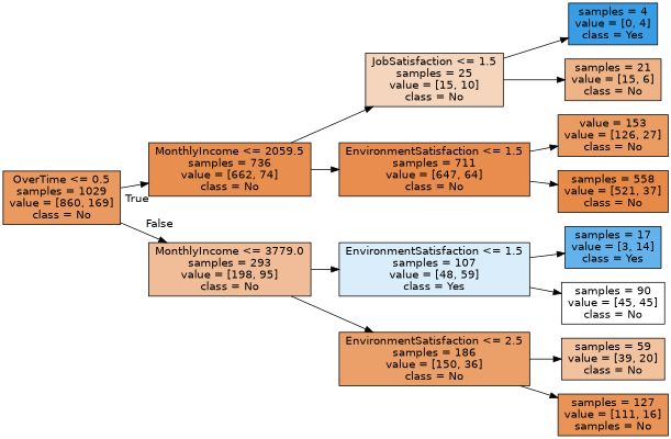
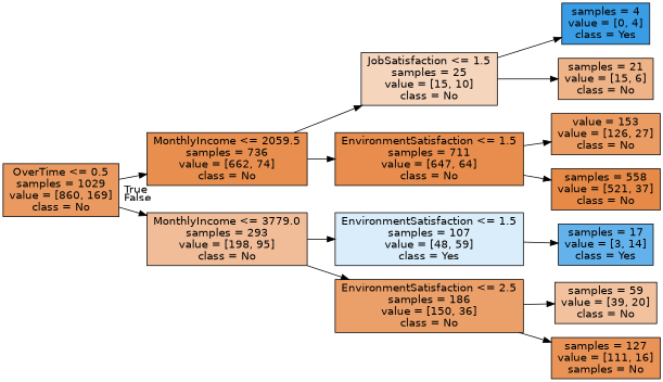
  digraph {
    rankdir=LR
    node [color=black fontname=helvetica shape=box style=filled]
    edge [fontname=helvetica]
    n1 [fillcolor="#ea9a60" label="OverTime <= 0.5\nsamples = 1029\nvalue = [860, 169]\nclass = No"]
    n2 [fillcolor="#e88f4f" label="MonthlyIncome <= 2059.5\nsamples = 736\nvalue = [662, 74]\nclass = No"]
    n3 [fillcolor="#f1bd98" label="MonthlyIncome <= 3779.0\nsamples = 293\nvalue = [198, 95]\nclass = No"]
    n4 [fillcolor="#f6d5bd" label="JobSatisfaction <= 1.5\nsamples = 25\nvalue = [15, 10]\nclass = No"]
    n5 [fillcolor="#e88d4d" label="EnvironmentSatisfaction <= 1.5\nsamples = 711\nvalue = [647, 64]\nclass = No"]
    n6 [fillcolor="#daedfa" label="EnvironmentSatisfaction <= 1.5\nsamples = 107\nvalue = [48, 59]\nclass = Yes"]
    n7 [fillcolor="#eb9f69" label="EnvironmentSatisfaction <= 2.5\nsamples = 186\nvalue = [150, 36]\nclass = No"]
    n8 [fillcolor="#399de5" label="samples = 4\nvalue = [0, 4]\nclass = Yes"]
    n9 [fillcolor="#efb388" label="samples = 21\nvalue = [15, 6]\nclass = No"]
    n10 [fillcolor="#eb9c63" label="value = 153\nvalue = [126, 27]\nclass = No"]
    n11 [fillcolor="#e78a47" label="samples = 558\nvalue = [521, 37]\nclass = No"]
    n12 [fillcolor="#63b2eb" label="samples = 17\nvalue = [3, 14]\nclass = Yes"]
-   n13 [fillcolor="#ffffff" label="samples = 90\nvalue = [45, 45]\nclass = No"]
    n14 [fillcolor="#f2c29f" label="samples = 59\nvalue = [39, 20]\nclass = No"]
    n15 [fillcolor="#e99356" label="samples = 127\nvalue = [111, 16]\nsamples = No"]
    n1 -> n2 [headlabel=True labelangle=45 labeldistance=2.5]
    n1 -> n3 [headlabel=False labelangle=-45 labeldistance=2.5]
    n2 -> n4
    n2 -> n5
    n3 -> n6
    n3 -> n7
    n4 -> n8
    n4 -> n9
    n5 -> n10
    n5 -> n11
    n6 -> n12
-   n6 -> n13
    n7 -> n14
    n7 -> n15
  }
